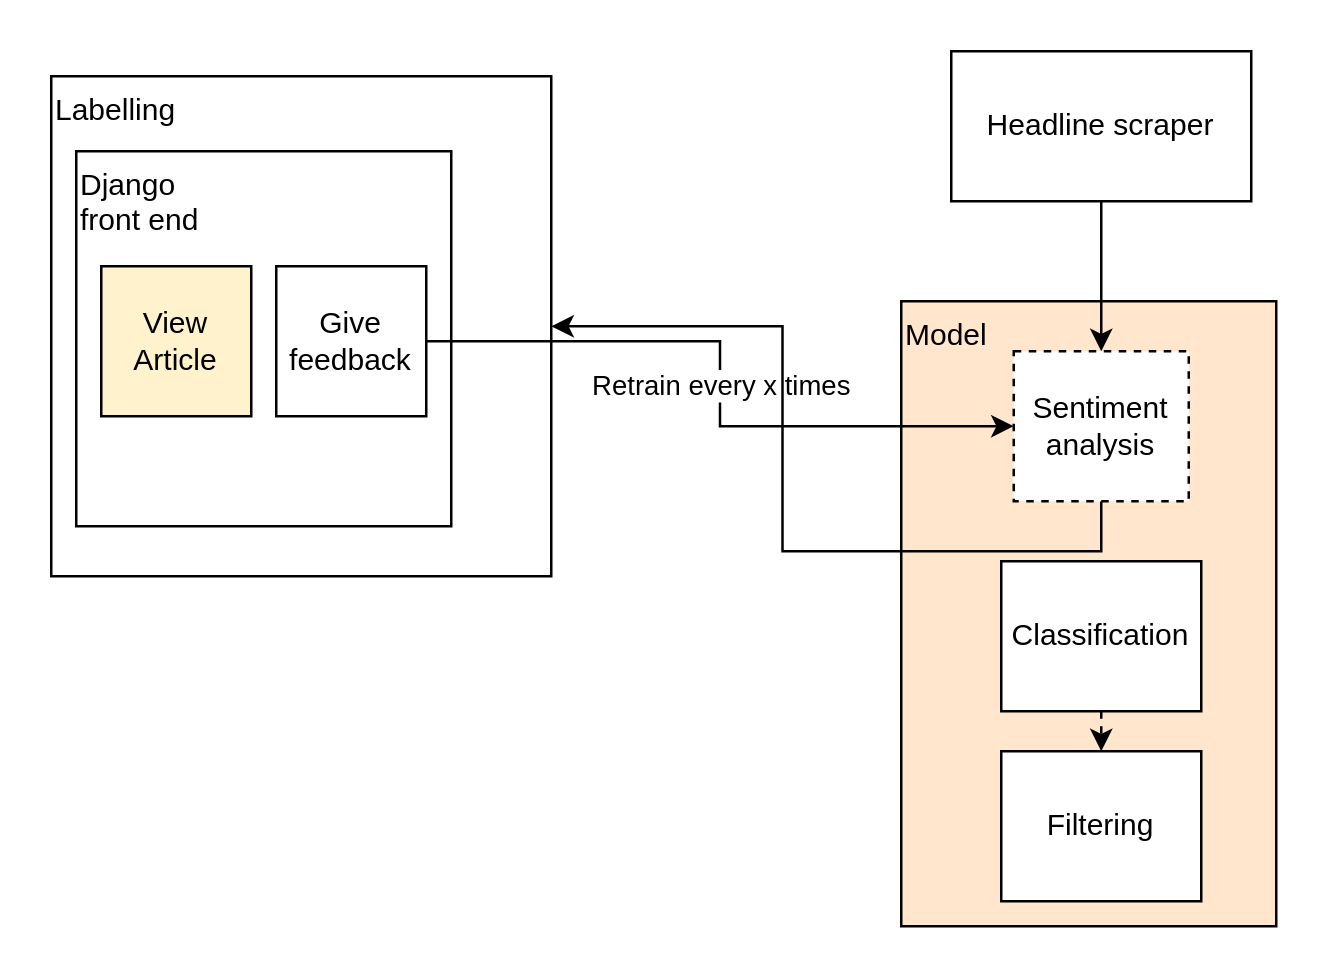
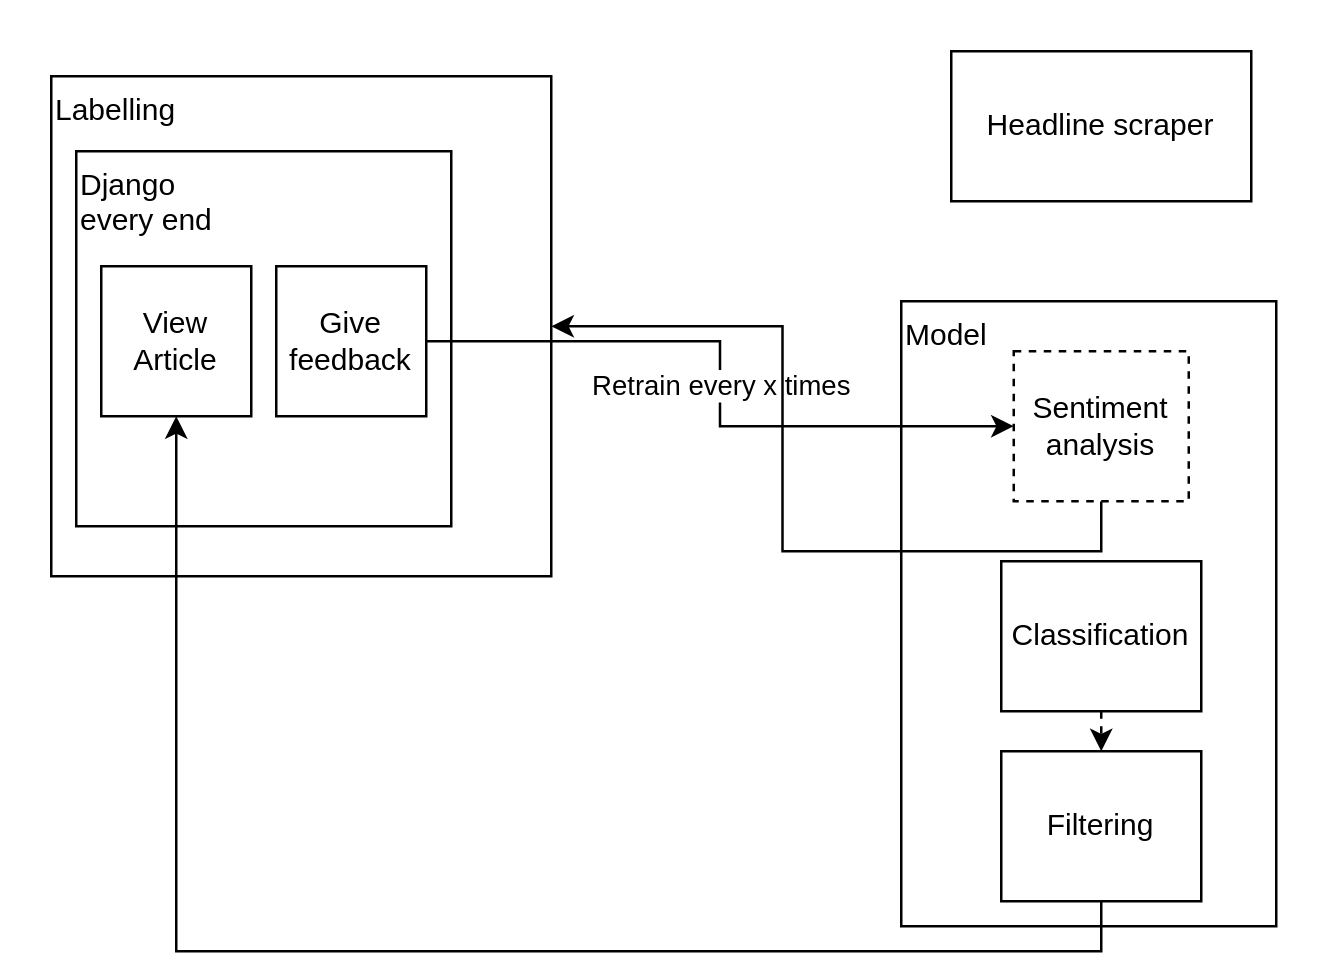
  <mxCell id="0" />
  <mxCell id="1" parent="0" />
- <mxCell id="2" value="Model" style="rounded=0;whiteSpace=wrap;html=1;verticalAlign=top;align=left;fillColor=#ffe6cc;" vertex="1" parent="1"><mxGeometry x="360" y="120" width="150" height="250" as="geometry" /></mxCell>
+ <mxCell id="2" value="Model" style="rounded=0;whiteSpace=wrap;html=1;verticalAlign=top;align=left;" vertex="1" parent="1"><mxGeometry x="360" y="120" width="150" height="250" as="geometry" /></mxCell>
  <mxCell id="3" value="Labelling&lt;br&gt;&lt;br&gt;&lt;br&gt;&lt;br&gt;&lt;br&gt;&lt;br&gt;&lt;br&gt;&lt;br&gt;&lt;br&gt;&lt;br&gt;&lt;br&gt;&lt;br&gt;&lt;br&gt;" style="whiteSpace=wrap;html=1;aspect=fixed;align=left;verticalAlign=top;" vertex="1" parent="1"><mxGeometry x="20" y="30" width="200" height="200" as="geometry" /></mxCell>
- <mxCell id="4" value="Django&lt;br&gt;front end" style="whiteSpace=wrap;html=1;aspect=fixed;align=left;horizontal=1;verticalAlign=top;" vertex="1" parent="1"><mxGeometry x="30" y="60" width="150" height="150" as="geometry" /></mxCell>
- <mxCell id="5" value="View Article" style="whiteSpace=wrap;html=1;aspect=fixed;fillColor=#fff2cc;" vertex="1" parent="1"><mxGeometry x="40" y="106" width="60" height="60" as="geometry" /></mxCell>
+ <mxCell id="4" value="Django&lt;br&gt;every end" style="whiteSpace=wrap;html=1;aspect=fixed;align=left;horizontal=1;verticalAlign=top;" vertex="1" parent="1"><mxGeometry x="30" y="60" width="150" height="150" as="geometry" /></mxCell>
+ <mxCell id="5" value="View Article" style="whiteSpace=wrap;html=1;aspect=fixed;" vertex="1" parent="1"><mxGeometry x="40" y="106" width="60" height="60" as="geometry" /></mxCell>
  <mxCell id="6" value="Retrain every x times" style="edgeStyle=orthogonalEdgeStyle;rounded=0;orthogonalLoop=1;jettySize=auto;html=1;exitX=1;exitY=0.5;exitDx=0;exitDy=0;entryX=0;entryY=0.5;entryDx=0;entryDy=0;" edge="1" parent="1" source="7" target="9"><mxGeometry relative="1" as="geometry" /></mxCell>
  <mxCell id="7" value="Give feedback" style="whiteSpace=wrap;html=1;aspect=fixed;" vertex="1" parent="1"><mxGeometry x="110" y="106" width="60" height="60" as="geometry" /></mxCell>
  <mxCell id="8" style="edgeStyle=orthogonalEdgeStyle;rounded=0;orthogonalLoop=1;jettySize=auto;html=1;exitX=0.5;exitY=1;exitDx=0;exitDy=0;" edge="1" parent="1" source="9" target="3"><mxGeometry relative="1" as="geometry" /></mxCell>
  <mxCell id="9" value="Sentiment analysis" style="rounded=0;whiteSpace=wrap;html=1;dashed=1;" vertex="1" parent="1"><mxGeometry x="405" y="140" width="70" height="60" as="geometry" /></mxCell>
  <mxCell id="10" style="edgeStyle=orthogonalEdgeStyle;rounded=0;orthogonalLoop=1;jettySize=auto;html=1;exitX=0.5;exitY=1;exitDx=0;exitDy=0;entryX=0.5;entryY=0;entryDx=0;entryDy=0;dashed=1;" edge="1" parent="1" source="11" target="15"><mxGeometry relative="1" as="geometry" /></mxCell>
  <mxCell id="11" value="Classification" style="rounded=0;whiteSpace=wrap;html=1;" vertex="1" parent="1"><mxGeometry x="400" y="224" width="80" height="60" as="geometry" /></mxCell>
- <mxCell id="12" style="edgeStyle=orthogonalEdgeStyle;rounded=0;orthogonalLoop=1;jettySize=auto;html=1;exitX=0.5;exitY=1;exitDx=0;exitDy=0;" edge="1" parent="1" source="13" target="9"><mxGeometry relative="1" as="geometry" /></mxCell>
  <mxCell id="13" value="Headline scraper" style="rounded=0;whiteSpace=wrap;html=1;" vertex="1" parent="1"><mxGeometry x="380" y="20" width="120" height="60" as="geometry" /></mxCell>
+ <mxCell id="14" style="edgeStyle=orthogonalEdgeStyle;rounded=0;orthogonalLoop=1;jettySize=auto;html=1;exitX=0.5;exitY=1;exitDx=0;exitDy=0;" edge="1" parent="1" source="15" target="5"><mxGeometry relative="1" as="geometry" /></mxCell>
  <mxCell id="15" value="Filtering" style="rounded=0;whiteSpace=wrap;html=1;" vertex="1" parent="1"><mxGeometry x="400" y="300" width="80" height="60" as="geometry" /></mxCell>
